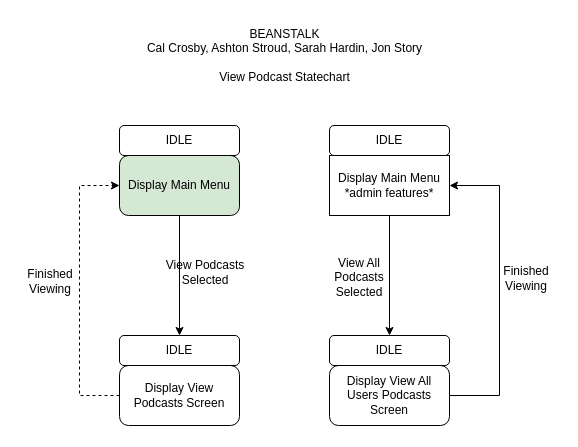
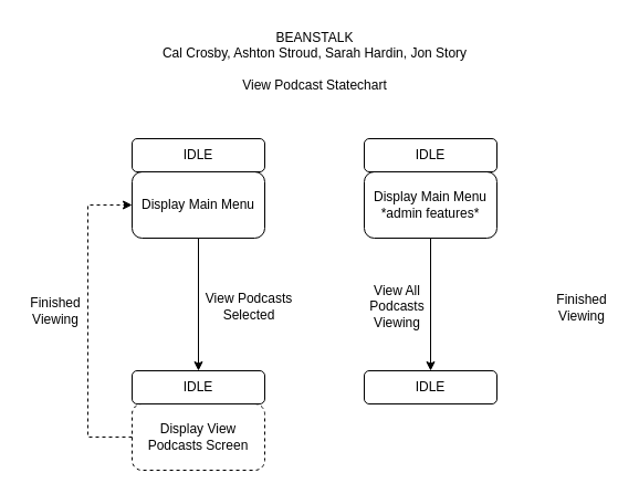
  <mxCell id="0" />
  <mxCell id="1" parent="0" />
- <mxCell id="2" value="Display Main Menu" style="rounded=1;whiteSpace=wrap;html=1;fillColor=#d5e8d4;" parent="1" vertex="1"><mxGeometry x="119" y="155" width="120" height="60" as="geometry" /></mxCell>
+ <mxCell id="2" value="Display Main Menu" style="rounded=1;whiteSpace=wrap;html=1;" parent="1" vertex="1"><mxGeometry x="119" y="155" width="120" height="60" as="geometry" /></mxCell>
  <mxCell id="3" value="IDLE" style="rounded=1;whiteSpace=wrap;html=1;" parent="1" vertex="1"><mxGeometry x="119" y="125" width="120" height="30" as="geometry" /></mxCell>
- <mxCell id="4" value="Display Main Menu&lt;br&gt;*admin features*" style="whiteSpace=wrap;html=1;rounded=0;" parent="1" vertex="1"><mxGeometry x="329" y="155" width="120" height="60" as="geometry" /></mxCell>
+ <mxCell id="4" value="Display Main Menu&lt;br&gt;*admin features*" style="rounded=1;whiteSpace=wrap;html=1;" parent="1" vertex="1"><mxGeometry x="329" y="155" width="120" height="60" as="geometry" /></mxCell>
  <mxCell id="5" value="IDLE" style="rounded=1;whiteSpace=wrap;html=1;" parent="1" vertex="1"><mxGeometry x="329" y="125" width="120" height="30" as="geometry" /></mxCell>
- <mxCell id="6" value="Display View Podcasts Screen" style="rounded=1;whiteSpace=wrap;html=1;" parent="1" vertex="1"><mxGeometry x="119" y="365" width="120" height="60" as="geometry" /></mxCell>
+ <mxCell id="6" value="Display View Podcasts Screen" style="rounded=1;whiteSpace=wrap;html=1;dashed=1;" parent="1" vertex="1"><mxGeometry x="119" y="365" width="120" height="60" as="geometry" /></mxCell>
  <mxCell id="7" value="" style="endArrow=classic;html=1;rounded=0;exitX=0.5;exitY=1;exitDx=0;exitDy=0;entryX=0.5;entryY=0;entryDx=0;entryDy=0;" parent="1" source="2" target="8" edge="1"><mxGeometry width="50" height="50" relative="1" as="geometry"><mxPoint x="259" y="285" as="sourcePoint" /><mxPoint x="179" y="265" as="targetPoint" /></mxGeometry></mxCell>
  <mxCell id="8" value="IDLE" style="rounded=1;whiteSpace=wrap;html=1;" parent="1" vertex="1"><mxGeometry x="119" y="335" width="120" height="30" as="geometry" /></mxCell>
- <mxCell id="9" value="View Podcasts Selected" style="text;html=1;strokeColor=none;fillColor=none;align=center;verticalAlign=middle;whiteSpace=wrap;rounded=0;" parent="1" vertex="1"><mxGeometry x="156" y="257" width="98" height="30" as="geometry" /></mxCell>
- <mxCell id="10" value="Display View All Users Podcasts Screen" style="rounded=1;whiteSpace=wrap;html=1;" parent="1" vertex="1"><mxGeometry x="329" y="365" width="120" height="60" as="geometry" /></mxCell>
+ <mxCell id="9" value="View Podcasts Selected" style="text;html=1;strokeColor=none;fillColor=none;align=center;verticalAlign=middle;whiteSpace=wrap;rounded=0;" parent="1" vertex="1"><mxGeometry x="176" y="262" width="98" height="30" as="geometry" /></mxCell>
  <mxCell id="11" value="IDLE" style="rounded=1;whiteSpace=wrap;html=1;" parent="1" vertex="1"><mxGeometry x="329" y="335" width="120" height="30" as="geometry" /></mxCell>
- <mxCell id="12" value="View All Podcasts Selected" style="text;html=1;strokeColor=none;fillColor=none;align=center;verticalAlign=middle;whiteSpace=wrap;rounded=0;" parent="1" vertex="1"><mxGeometry x="329" y="262" width="60" height="30" as="geometry" /></mxCell>
+ <mxCell id="12" value="View All Podcasts Viewing" style="text;html=1;strokeColor=none;fillColor=none;align=center;verticalAlign=middle;whiteSpace=wrap;rounded=0;" parent="1" vertex="1"><mxGeometry x="329" y="262" width="60" height="30" as="geometry" /></mxCell>
  <mxCell id="13" value="" style="endArrow=classic;html=1;rounded=0;entryX=0;entryY=0.5;entryDx=0;entryDy=0;exitX=0;exitY=0.5;exitDx=0;exitDy=0;dashed=1;" parent="1" source="6" target="2" edge="1"><mxGeometry width="50" height="50" relative="1" as="geometry"><mxPoint x="79" y="405" as="sourcePoint" /><mxPoint x="119" y="355" as="targetPoint" /><Array as="points"><mxPoint x="79" y="395" /><mxPoint x="79" y="185" /></Array></mxGeometry></mxCell>
  <mxCell id="14" value="" style="endArrow=classic;html=1;rounded=0;exitX=0.5;exitY=1;exitDx=0;exitDy=0;entryX=0.5;entryY=0;entryDx=0;entryDy=0;" parent="1" source="4" target="11" edge="1"><mxGeometry width="50" height="50" relative="1" as="geometry"><mxPoint x="389" y="315" as="sourcePoint" /><mxPoint x="439" y="265" as="targetPoint" /></mxGeometry></mxCell>
- <mxCell id="15" value="" style="endArrow=classic;html=1;rounded=0;exitX=1;exitY=0.5;exitDx=0;exitDy=0;entryX=1;entryY=0.5;entryDx=0;entryDy=0;" parent="1" source="10" target="4" edge="1"><mxGeometry width="50" height="50" relative="1" as="geometry"><mxPoint x="539" y="415" as="sourcePoint" /><mxPoint x="589" y="365" as="targetPoint" /><Array as="points"><mxPoint x="499" y="395" /><mxPoint x="499" y="185" /></Array></mxGeometry></mxCell>
  <mxCell id="16" value="Finished Viewing" style="text;html=1;strokeColor=none;fillColor=none;align=center;verticalAlign=middle;whiteSpace=wrap;rounded=0;" parent="1" vertex="1"><mxGeometry x="20" y="266" width="60" height="30" as="geometry" /></mxCell>
  <mxCell id="17" value="Finished Viewing" style="text;html=1;strokeColor=none;fillColor=none;align=center;verticalAlign=middle;whiteSpace=wrap;rounded=0;" parent="1" vertex="1"><mxGeometry x="496" y="263" width="60" height="30" as="geometry" /></mxCell>
  <mxCell id="18" value="BEANSTALK&lt;br&gt;Cal Crosby, Ashton Stroud, Sarah Hardin, Jon Story&lt;br&gt;&lt;br&gt;View Podcast Statechart" style="text;html=1;align=center;verticalAlign=middle;resizable=0;points=[];autosize=1;strokeColor=none;fillColor=none;" vertex="1" parent="1"><mxGeometry x="134" y="20" width="300" height="70" as="geometry" /></mxCell>
